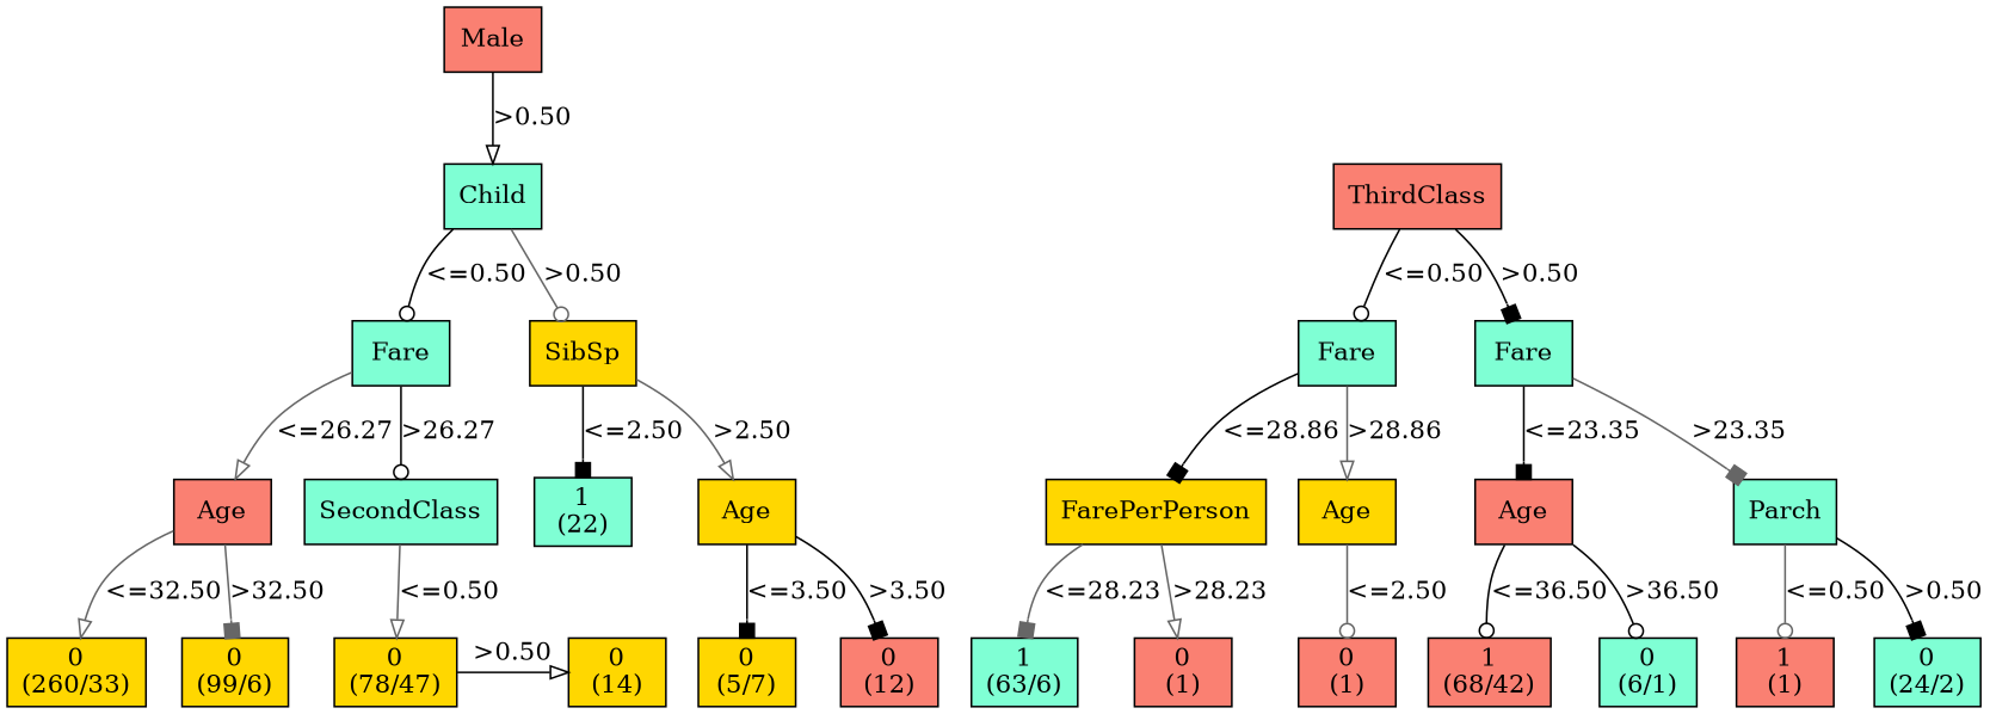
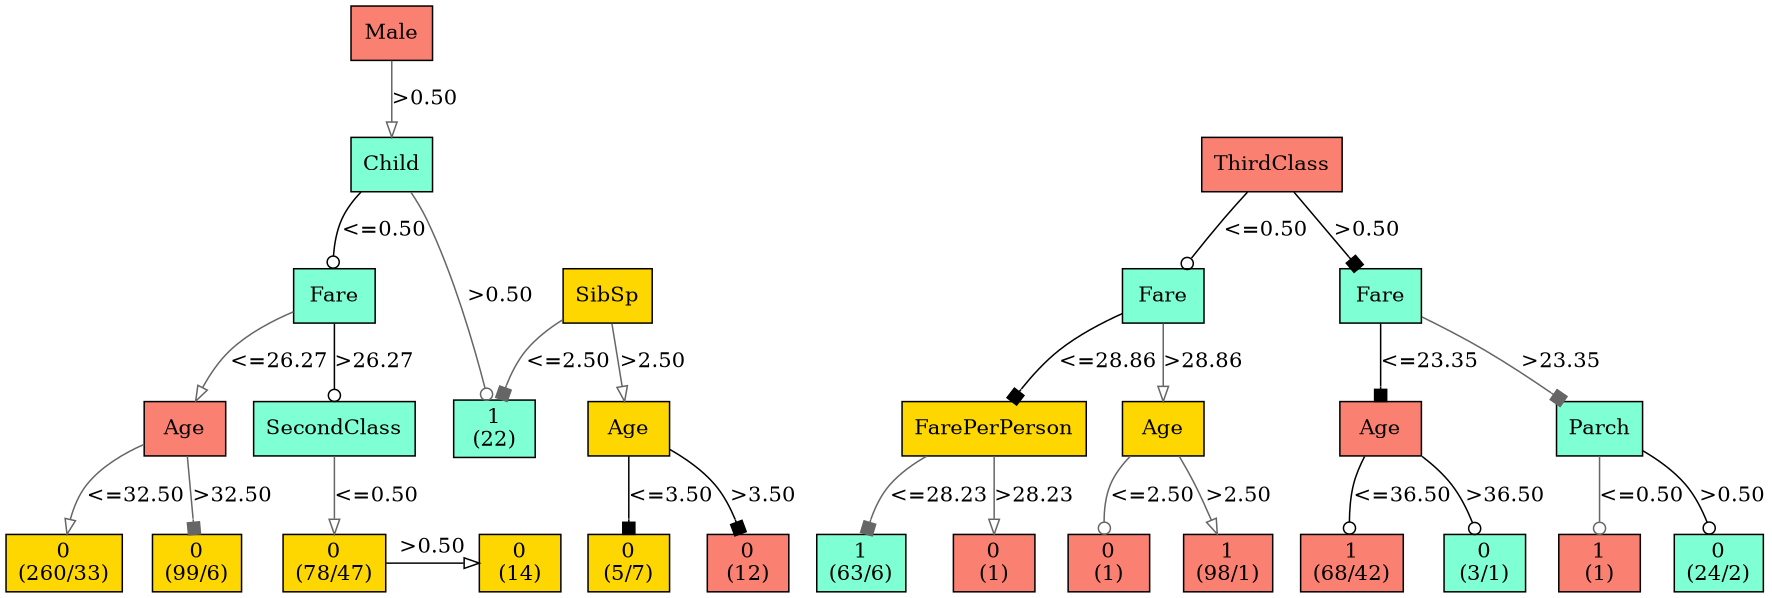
  digraph {
    node [fillcolor=salmon shape=box style=filled weight=5]
    edge [arrowhead=box color=gray40]
    n1 [label="Male\n" weight=1]
    n2 [label="ThirdClass\n" weight=2]
    n3 [fillcolor=aquamarine label="Child\n" weight=2]
    n4 [fillcolor=aquamarine label="Fare\n" weight=3]
    n5 [fillcolor=aquamarine label="Fare\n" weight=3]
    n6 [fillcolor=aquamarine label="Fare\n" weight=3]
    n7 [fillcolor=gold label="SibSp\n" weight=3]
    n8 [fillcolor=gold label="FarePerPerson\n" weight=4]
    n9 [fillcolor=gold label="Age\n" weight=4]
    n10 [label="Age\n" weight=4]
    n11 [fillcolor=aquamarine label="Parch\n" weight=4]
    n12 [label="Age\n" weight=4]
    n13 [fillcolor=aquamarine label="SecondClass\n" weight=4]
    n14 [fillcolor=aquamarine label="1\n(22)\n" weight=4]
    n15 [fillcolor=gold label="Age\n" weight=4]
    n16 [fillcolor=aquamarine label="1\n(63/6)\n"]
    n17 [label="0\n(1)\n"]
    n18 [label="0\n(1)\n"]
+   n19 [label="1\n(98/1)\n"]
    n20 [label="1\n(68/42)\n"]
-   n21 [fillcolor=aquamarine label="0\n(6/1)\n"]
+   n21 [fillcolor=aquamarine label="0\n(3/1)\n"]
    n22 [label="1\n(1)\n"]
    n23 [fillcolor=aquamarine label="0\n(24/2)\n"]
    n24 [fillcolor=gold label="0\n(260/33)\n"]
    n25 [fillcolor=gold label="0\n(99/6)\n"]
    n26 [fillcolor=gold label="0\n(78/47)\n"]
    n27 [fillcolor=gold label="0\n(14)\n"]
    n28 [fillcolor=gold label="0\n(5/7)\n"]
    n29 [label="0\n(12)\n"]
    subgraph sub_1 {
      rank=same
      n1
    }
    subgraph sub_2 {
      rank=same
      n2
      n3
    }
    subgraph sub_3 {
      rank=same
      n4
      n5
      n6
      n7
    }
    subgraph sub_4 {
      rank=same
      n8
      n9
      n10
      n11
      n12
      n13
      n14
      n15
    }
    subgraph sub_5 {
      rank=same
      n16
      n17
      n18
+     n19
      n20
      n21
      n22
      n23
      n24
      n25
      n26
      n27
      n28
      n29
    }
-   n1 -> n3 [arrowhead=onormal color=black label=">0.50"]
+   n1 -> n3 [arrowhead=onormal label=">0.50"]
    n2 -> n4 [arrowhead=odot color=black label="<=0.50"]
    n2 -> n5 [color=black label=">0.50"]
    n3 -> n6 [arrowhead=odot color=black label="<=0.50"]
-   n3 -> n7 [arrowhead=odot label=">0.50"]
+   n3 -> n14 [arrowhead=odot label=">0.50"]
    n4 -> n8 [color=black label="<=28.86"]
    n4 -> n9 [arrowhead=onormal label=">28.86"]
    n5 -> n10 [color=black label="<=23.35"]
    n5 -> n11 [label=">23.35"]
    n6 -> n12 [arrowhead=onormal label="<=26.27"]
    n6 -> n13 [arrowhead=odot color=black label=">26.27"]
-   n7 -> n14 [color=black label="<=2.50"]
+   n7 -> n14 [label="<=2.50"]
    n7 -> n15 [arrowhead=onormal label=">2.50"]
    n8 -> n16 [label="<=28.23"]
    n8 -> n17 [arrowhead=onormal label=">28.23"]
    n9 -> n18 [arrowhead=odot label="<=2.50"]
+   n9 -> n19 [arrowhead=onormal label=">2.50"]
    n10 -> n20 [arrowhead=odot color=black label="<=36.50"]
    n10 -> n21 [arrowhead=odot color=black label=">36.50"]
    n11 -> n22 [arrowhead=odot label="<=0.50"]
-   n11 -> n23 [color=black label=">0.50"]
+   n11 -> n23 [arrowhead=odot color=black label=">0.50"]
    n12 -> n24 [arrowhead=onormal label="<=32.50"]
    n12 -> n25 [label=">32.50"]
    n13 -> n26 [arrowhead=onormal label="<=0.50"]
    n15 -> n28 [color=black label="<=3.50"]
    n15 -> n29 [color=black label=">3.50"]
    n26 -> n27 [arrowhead=onormal color=black label=">0.50"]
  }
